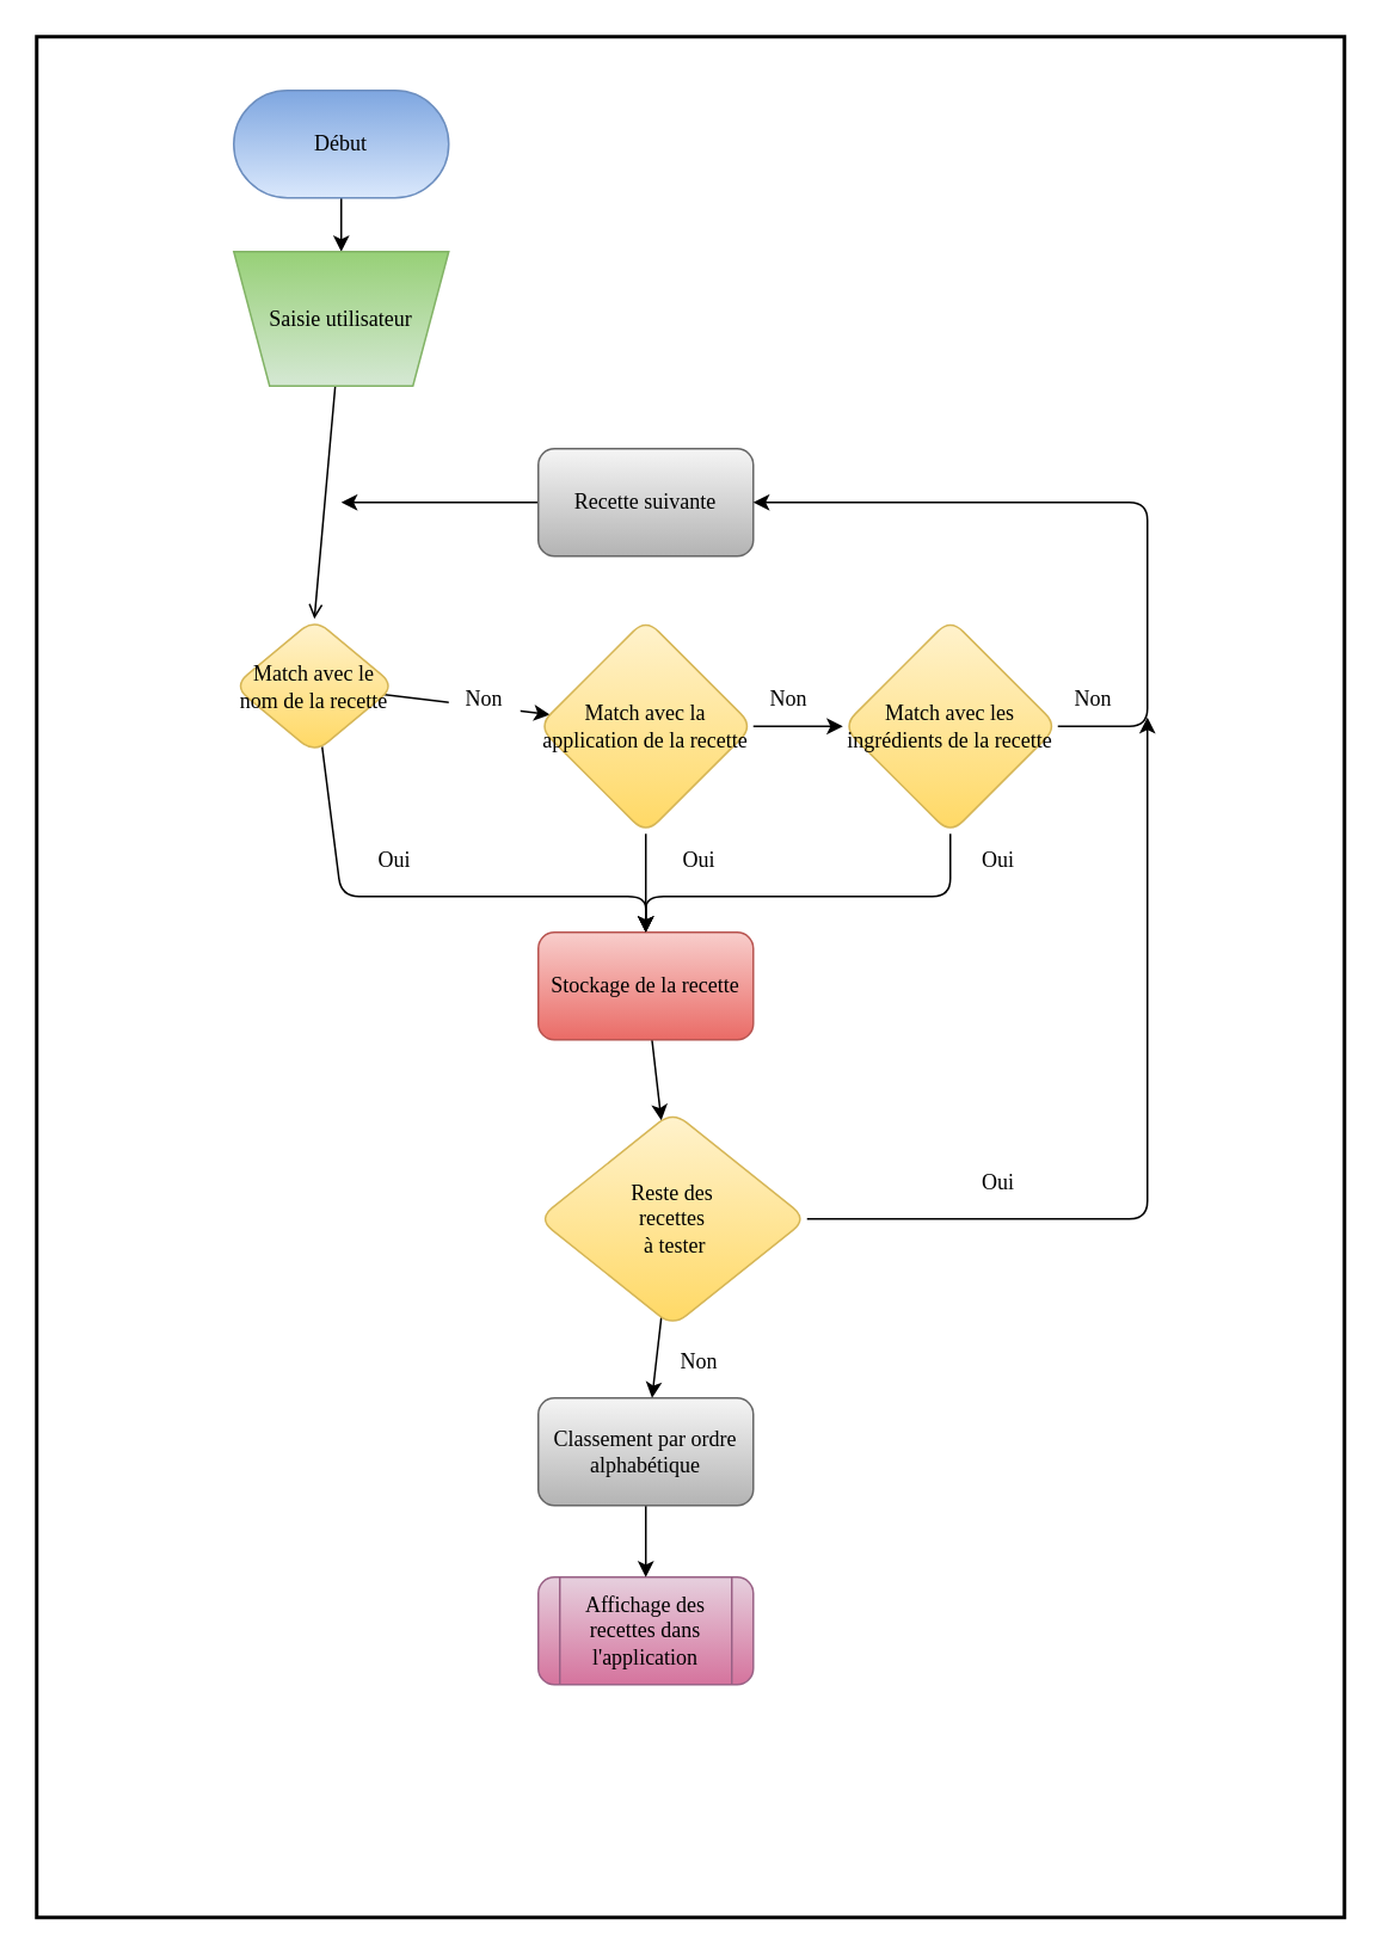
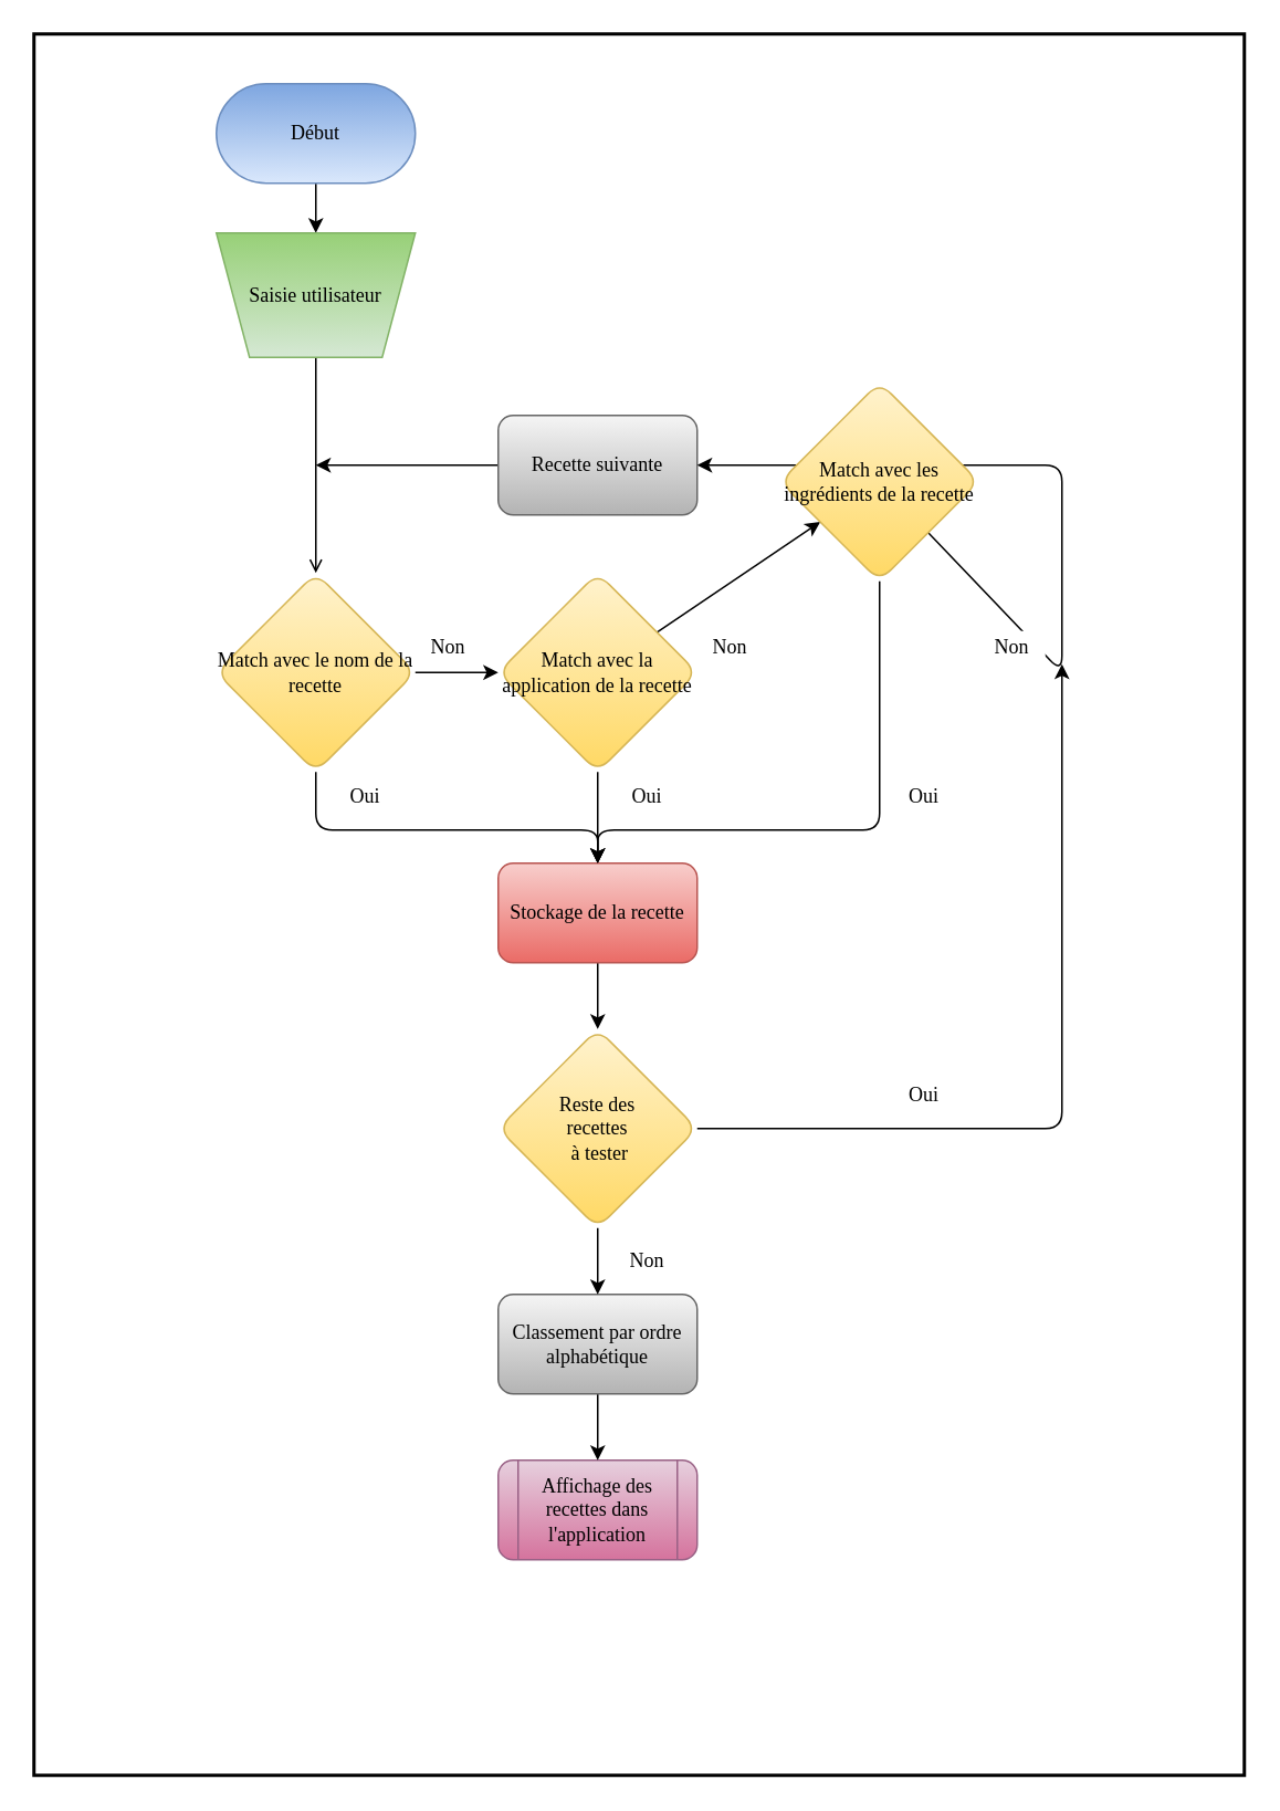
  <mxCell id="0" />
  <mxCell id="1" parent="0" />
  <mxCell id="2" value="" style="edgeStyle=none;html=1;strokeColor=#000000;" parent="1" source="3" target="19" edge="1"><mxGeometry relative="1" as="geometry" /></mxCell>
  <mxCell id="3" value="&lt;font data-font-src=&quot;https://fonts.googleapis.com/css?family=andika&quot;&gt;Début&lt;/font&gt;" style="whiteSpace=wrap;html=1;direction=west;arcSize=50;labelBorderColor=none;fontFamily=andika;fontSource=https%3A%2F%2Ffonts.googleapis.com%2Fcss%3Ffamily%3Dandika;fillColor=#dae8fc;strokeColor=#6c8ebf;rounded=1;gradientColor=#7ea6e0;fontColor=#000000;" parent="1" vertex="1"><mxGeometry x="130" y="50" width="120" height="60" as="geometry" /></mxCell>
  <mxCell id="4" value="" style="edgeStyle=none;html=1;strokeColor=#000000;" parent="1" source="6" target="11" edge="1"><mxGeometry relative="1" as="geometry" /></mxCell>
  <mxCell id="5" style="edgeStyle=none;html=1;strokeColor=#000000;entryX=0.5;entryY=0;entryDx=0;entryDy=0;" parent="1" source="6" target="8" edge="1"><mxGeometry relative="1" as="geometry"><mxPoint x="510" y="500" as="targetPoint" /><Array as="points"><mxPoint x="190" y="500" /><mxPoint x="360" y="500" /></Array></mxGeometry></mxCell>
- <mxCell id="6" value="Match avec le nom de la recette" style="rhombus;whiteSpace=wrap;html=1;labelBorderColor=none;fontFamily=andika;fontSource=https%3A%2F%2Ffonts.googleapis.com%2Fcss%3Ffamily%3Dandika;fillColor=#fff2cc;strokeColor=#d6b656;rounded=1;gradientColor=#ffd966;fontColor=#000000;" parent="1" vertex="1"><mxGeometry x="130" y="345" width="90" height="75" as="geometry" /></mxCell>
+ <mxCell id="6" value="Match avec le nom de la recette" style="rhombus;whiteSpace=wrap;html=1;labelBorderColor=none;fontFamily=andika;fontSource=https%3A%2F%2Ffonts.googleapis.com%2Fcss%3Ffamily%3Dandika;fillColor=#fff2cc;strokeColor=#d6b656;rounded=1;gradientColor=#ffd966;fontColor=#000000;" parent="1" vertex="1"><mxGeometry x="130" y="345" width="120" height="120" as="geometry" /></mxCell>
  <mxCell id="7" value="" style="edgeStyle=none;html=1;strokeColor=#000000;" parent="1" source="8" target="30" edge="1"><mxGeometry relative="1" as="geometry" /></mxCell>
  <mxCell id="8" value="Stockage de la recette" style="whiteSpace=wrap;html=1;labelBorderColor=none;fontFamily=andika;fontSource=https%3A%2F%2Ffonts.googleapis.com%2Fcss%3Ffamily%3Dandika;fillColor=#f8cecc;strokeColor=#b85450;rounded=1;gradientColor=#ea6b66;fontColor=#000000;" parent="1" vertex="1"><mxGeometry x="300" y="520" width="120" height="60" as="geometry" /></mxCell>
  <mxCell id="9" value="" style="edgeStyle=none;html=1;strokeColor=#000000;" parent="1" source="11" target="24" edge="1"><mxGeometry relative="1" as="geometry" /></mxCell>
  <mxCell id="10" value="" style="edgeStyle=none;html=1;strokeColor=#000000;" parent="1" source="11" target="8" edge="1"><mxGeometry relative="1" as="geometry" /></mxCell>
  <mxCell id="11" value="Match avec la application de la recette" style="rhombus;whiteSpace=wrap;html=1;labelBorderColor=none;fontFamily=andika;fontSource=https%3A%2F%2Ffonts.googleapis.com%2Fcss%3Ffamily%3Dandika;fillColor=#fff2cc;strokeColor=#d6b656;rounded=1;gradientColor=#ffd966;fontColor=#000000;" parent="1" vertex="1"><mxGeometry x="300" y="345" width="120" height="120" as="geometry" /></mxCell>
  <mxCell id="12" value="Affichage des recettes dans l'application" style="shape=process;whiteSpace=wrap;html=1;backgroundOutline=1;labelBorderColor=none;fontFamily=andika;fontSource=https%3A%2F%2Ffonts.googleapis.com%2Fcss%3Ffamily%3Dandika;fillColor=#e6d0de;strokeColor=#996185;rounded=1;gradientColor=#d5739d;fontColor=#000000;" parent="1" vertex="1"><mxGeometry x="300" y="880" width="120" height="60" as="geometry" /></mxCell>
  <mxCell id="13" value="Non" style="text;html=1;align=center;verticalAlign=middle;whiteSpace=wrap;fontColor=#000000;labelBorderColor=none;fontFamily=andika;fontSource=https%3A%2F%2Ffonts.googleapis.com%2Fcss%3Ffamily%3Dandika;fillColor=#FFFFFF;rounded=1;" parent="1" vertex="1"><mxGeometry x="370" y="750" width="40" height="20" as="geometry" /></mxCell>
  <mxCell id="14" style="edgeStyle=none;html=1;strokeColor=#000000;" parent="1" source="15" edge="1"><mxGeometry relative="1" as="geometry"><mxPoint x="190" y="280" as="targetPoint" /></mxGeometry></mxCell>
  <mxCell id="15" value="Recette suivante" style="whiteSpace=wrap;html=1;labelBorderColor=none;fontFamily=andika;fontSource=https%3A%2F%2Ffonts.googleapis.com%2Fcss%3Ffamily%3Dandika;fillColor=#f5f5f5;strokeColor=#666666;rounded=1;gradientColor=#b3b3b3;fontColor=#000000;" parent="1" vertex="1"><mxGeometry x="300" y="250" width="120" height="60" as="geometry" /></mxCell>
  <mxCell id="16" value="Oui" style="text;html=1;align=center;verticalAlign=middle;whiteSpace=wrap;fontColor=#000000;labelBorderColor=none;fontFamily=andika;fontSource=https%3A%2F%2Ffonts.googleapis.com%2Fcss%3Ffamily%3Dandika;fillColor=#FFFFFF;rounded=1;" parent="1" vertex="1"><mxGeometry x="200" y="470" width="40" height="20" as="geometry" /></mxCell>
  <mxCell id="17" value="Non" style="text;html=1;align=center;verticalAlign=middle;whiteSpace=wrap;fontColor=#000000;labelBorderColor=none;fontFamily=andika;fontSource=https%3A%2F%2Ffonts.googleapis.com%2Fcss%3Ffamily%3Dandika;fillColor=#FFFFFF;rounded=1;" parent="1" vertex="1"><mxGeometry x="420" y="380" width="40" height="20" as="geometry" /></mxCell>
  <mxCell id="18" style="edgeStyle=none;html=1;entryX=0.5;entryY=0;entryDx=0;entryDy=0;strokeColor=#000000;endArrow=open;" parent="1" source="19" target="6" edge="1"><mxGeometry relative="1" as="geometry" /></mxCell>
  <mxCell id="19" value="Saisie utilisateur" style="shape=trapezoid;perimeter=trapezoidPerimeter;whiteSpace=wrap;html=1;fixedSize=1;direction=west;fillColor=#d5e8d4;strokeColor=#82b366;fontFamily=andika;fontSource=https%3A%2F%2Ffonts.googleapis.com%2Fcss%3Ffamily%3Dandika;gradientColor=#97d077;fontColor=#000000;" parent="1" vertex="1"><mxGeometry x="130" y="140" width="120" height="75" as="geometry" /></mxCell>
  <mxCell id="20" value="" style="edgeStyle=none;html=1;strokeColor=#000000;" parent="1" source="21" target="12" edge="1"><mxGeometry relative="1" as="geometry" /></mxCell>
  <mxCell id="21" value="Classement par ordre alphabétique" style="whiteSpace=wrap;html=1;labelBorderColor=none;fontFamily=andika;fontSource=https%3A%2F%2Ffonts.googleapis.com%2Fcss%3Ffamily%3Dandika;fillColor=#f5f5f5;strokeColor=#666666;rounded=1;gradientColor=#b3b3b3;fontColor=#000000;" parent="1" vertex="1"><mxGeometry x="300" y="780" width="120" height="60" as="geometry" /></mxCell>
  <mxCell id="22" style="edgeStyle=none;html=1;strokeColor=#000000;" parent="1" source="24" edge="1"><mxGeometry relative="1" as="geometry"><mxPoint x="360" y="520" as="targetPoint" /><Array as="points"><mxPoint x="530" y="500" /><mxPoint x="360" y="500" /></Array></mxGeometry></mxCell>
  <mxCell id="23" style="edgeStyle=none;html=1;strokeColor=#000000;entryX=1;entryY=0.5;entryDx=0;entryDy=0;" parent="1" source="24" target="15" edge="1"><mxGeometry relative="1" as="geometry"><mxPoint x="750" y="405" as="targetPoint" /><Array as="points"><mxPoint x="640" y="405" /><mxPoint x="640" y="280" /></Array></mxGeometry></mxCell>
- <mxCell id="24" value="Match avec les ingrédients de la recette" style="rhombus;whiteSpace=wrap;html=1;labelBorderColor=none;fontFamily=andika;fontSource=https%3A%2F%2Ffonts.googleapis.com%2Fcss%3Ffamily%3Dandika;fillColor=#fff2cc;strokeColor=#d6b656;rounded=1;gradientColor=#ffd966;fontColor=#000000;" parent="1" vertex="1"><mxGeometry x="470" y="345" width="120" height="120" as="geometry" /></mxCell>
+ <mxCell id="24" value="Match avec les ingrédients de la recette" style="rhombus;whiteSpace=wrap;html=1;labelBorderColor=none;fontFamily=andika;fontSource=https%3A%2F%2Ffonts.googleapis.com%2Fcss%3Ffamily%3Dandika;fillColor=#fff2cc;strokeColor=#d6b656;rounded=1;gradientColor=#ffd966;fontColor=#000000;" parent="1" vertex="1"><mxGeometry x="470" y="230" width="120" height="120" as="geometry" /></mxCell>
  <mxCell id="25" value="Non" style="text;html=1;align=center;verticalAlign=middle;whiteSpace=wrap;fontColor=#000000;labelBorderColor=none;fontFamily=andika;fontSource=https%3A%2F%2Ffonts.googleapis.com%2Fcss%3Ffamily%3Dandika;fillColor=#FFFFFF;rounded=1;" parent="1" vertex="1"><mxGeometry x="250" y="380" width="40" height="20" as="geometry" /></mxCell>
  <mxCell id="26" value="Oui" style="text;html=1;align=center;verticalAlign=middle;whiteSpace=wrap;fontColor=#000000;labelBorderColor=none;fontFamily=andika;fontSource=https%3A%2F%2Ffonts.googleapis.com%2Fcss%3Ffamily%3Dandika;fillColor=#FFFFFF;rounded=1;" parent="1" vertex="1"><mxGeometry x="370" y="470" width="40" height="20" as="geometry" /></mxCell>
  <mxCell id="27" value="Oui" style="text;html=1;align=center;verticalAlign=middle;whiteSpace=wrap;fontColor=#000000;labelBorderColor=none;fontFamily=andika;fontSource=https%3A%2F%2Ffonts.googleapis.com%2Fcss%3Ffamily%3Dandika;fillColor=#FFFFFF;rounded=1;" parent="1" vertex="1"><mxGeometry x="537" y="470" width="40" height="20" as="geometry" /></mxCell>
  <mxCell id="28" value="" style="edgeStyle=none;html=1;strokeColor=#000000;" parent="1" source="30" target="21" edge="1"><mxGeometry relative="1" as="geometry" /></mxCell>
  <mxCell id="29" style="edgeStyle=none;html=1;strokeColor=#000000;" parent="1" source="30" edge="1"><mxGeometry relative="1" as="geometry"><mxPoint x="640" y="400" as="targetPoint" /><Array as="points"><mxPoint x="640" y="680" /></Array></mxGeometry></mxCell>
- <mxCell id="30" value="Reste des &lt;br&gt;recettes&lt;br&gt;&amp;nbsp;à tester" style="rhombus;whiteSpace=wrap;html=1;labelBorderColor=none;fontFamily=andika;fontSource=https%3A%2F%2Ffonts.googleapis.com%2Fcss%3Ffamily%3Dandika;fillColor=#fff2cc;strokeColor=#d6b656;rounded=1;gradientColor=#ffd966;fontColor=#000000;" parent="1" vertex="1"><mxGeometry x="300" y="620" width="150" height="120" as="geometry" /></mxCell>
+ <mxCell id="30" value="Reste des &lt;br&gt;recettes&lt;br&gt;&amp;nbsp;à tester" style="rhombus;whiteSpace=wrap;html=1;labelBorderColor=none;fontFamily=andika;fontSource=https%3A%2F%2Ffonts.googleapis.com%2Fcss%3Ffamily%3Dandika;fillColor=#fff2cc;strokeColor=#d6b656;rounded=1;gradientColor=#ffd966;fontColor=#000000;" parent="1" vertex="1"><mxGeometry x="300" y="620" width="120" height="120" as="geometry" /></mxCell>
  <mxCell id="31" value="Non" style="text;html=1;align=center;verticalAlign=middle;whiteSpace=wrap;fontColor=#000000;labelBorderColor=none;fontFamily=andika;fontSource=https%3A%2F%2Ffonts.googleapis.com%2Fcss%3Ffamily%3Dandika;fillColor=#FFFFFF;rounded=1;" parent="1" vertex="1"><mxGeometry x="590" y="380" width="40" height="20" as="geometry" /></mxCell>
  <mxCell id="32" value="Oui" style="text;html=1;align=center;verticalAlign=middle;whiteSpace=wrap;fontColor=#000000;labelBorderColor=none;fontFamily=andika;fontSource=https%3A%2F%2Ffonts.googleapis.com%2Fcss%3Ffamily%3Dandika;fillColor=#FFFFFF;rounded=1;" parent="1" vertex="1"><mxGeometry x="537" y="650" width="40" height="20" as="geometry" /></mxCell>
  <mxCell id="33" value="" style="rounded=0;whiteSpace=wrap;html=1;strokeColor=#000000;strokeWidth=2;fillColor=none;arcSize=0;" parent="1" vertex="1"><mxGeometry x="20" y="20" width="730" height="1050" as="geometry" /></mxCell>
